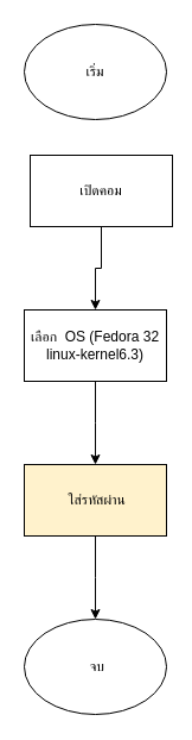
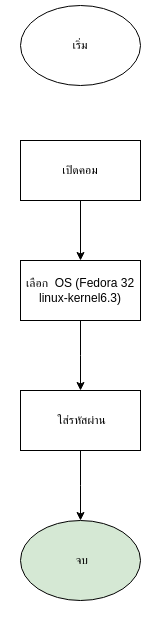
  <mxCell id="0" />
  <mxCell id="1" parent="0" />
- <mxCell id="2" value="เริ่ม" style="ellipse;whiteSpace=wrap;html=1;" vertex="1" parent="1"><mxGeometry x="20" y="20" width="120" height="80" as="geometry" /></mxCell>
+ <mxCell id="2" value="เริ่ม" style="ellipse;whiteSpace=wrap;html=1;" vertex="1" parent="1"><mxGeometry x="20" y="5" width="120" height="80" as="geometry" /></mxCell>
  <mxCell id="3" style="edgeStyle=orthogonalEdgeStyle;rounded=0;orthogonalLoop=1;jettySize=auto;html=1;exitX=0.5;exitY=1;exitDx=0;exitDy=0;entryX=0.5;entryY=0;entryDx=0;entryDy=0;" edge="1" parent="1" source="4" target="6"><mxGeometry relative="1" as="geometry" /></mxCell>
- <mxCell id="4" value="เปิดคอม" style="rounded=0;whiteSpace=wrap;html=1;" vertex="1" parent="1"><mxGeometry x="25" y="130" width="120" height="60" as="geometry" /></mxCell>
+ <mxCell id="4" value="เปิดคอม" style="rounded=0;whiteSpace=wrap;html=1;" vertex="1" parent="1"><mxGeometry x="20" y="140" width="120" height="60" as="geometry" /></mxCell>
  <mxCell id="5" style="edgeStyle=orthogonalEdgeStyle;rounded=0;orthogonalLoop=1;jettySize=auto;html=1;exitX=0.5;exitY=1;exitDx=0;exitDy=0;" edge="1" parent="1" source="6"><mxGeometry relative="1" as="geometry"><mxPoint x="80" y="390" as="targetPoint" /></mxGeometry></mxCell>
  <mxCell id="6" value="เลือก&amp;nbsp; OS (Fedora 32 linux-kernel6.3)" style="rounded=0;whiteSpace=wrap;html=1;" vertex="1" parent="1"><mxGeometry x="20" y="260" width="120" height="60" as="geometry" /></mxCell>
  <mxCell id="7" style="edgeStyle=orthogonalEdgeStyle;rounded=0;orthogonalLoop=1;jettySize=auto;html=1;exitX=0.5;exitY=1;exitDx=0;exitDy=0;entryX=0.5;entryY=0;entryDx=0;entryDy=0;" edge="1" parent="1" source="8"><mxGeometry relative="1" as="geometry"><mxPoint x="80" y="520" as="targetPoint" /></mxGeometry></mxCell>
- <mxCell id="8" value="&amp;nbsp;ใส่รหัสผ่าน" style="rounded=0;whiteSpace=wrap;html=1;fillColor=#fff2cc;" vertex="1" parent="1"><mxGeometry x="20" y="390" width="120" height="60" as="geometry" /></mxCell>
- <mxCell id="9" value="&amp;nbsp;จบ" style="ellipse;whiteSpace=wrap;html=1;" vertex="1" parent="1"><mxGeometry x="20" y="520" width="120" height="80" as="geometry" /></mxCell>
+ <mxCell id="8" value="&amp;nbsp;ใส่รหัสผ่าน" style="rounded=0;whiteSpace=wrap;html=1;" vertex="1" parent="1"><mxGeometry x="20" y="390" width="120" height="60" as="geometry" /></mxCell>
+ <mxCell id="9" value="&amp;nbsp;จบ" style="ellipse;whiteSpace=wrap;html=1;fillColor=#d5e8d4;" vertex="1" parent="1"><mxGeometry x="20" y="520" width="120" height="80" as="geometry" /></mxCell>
